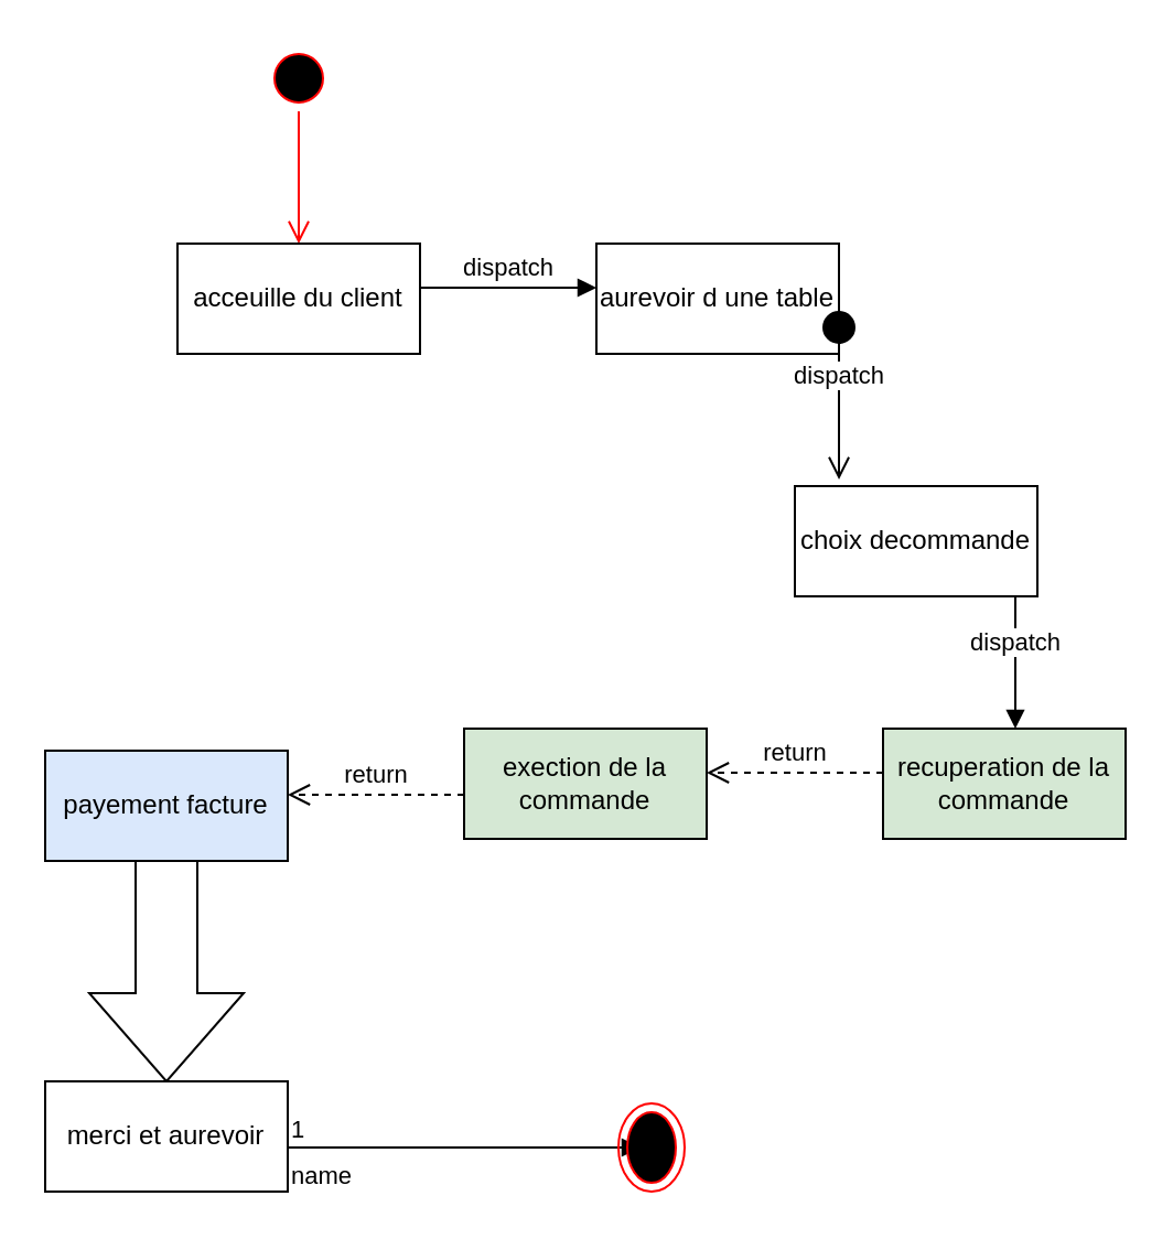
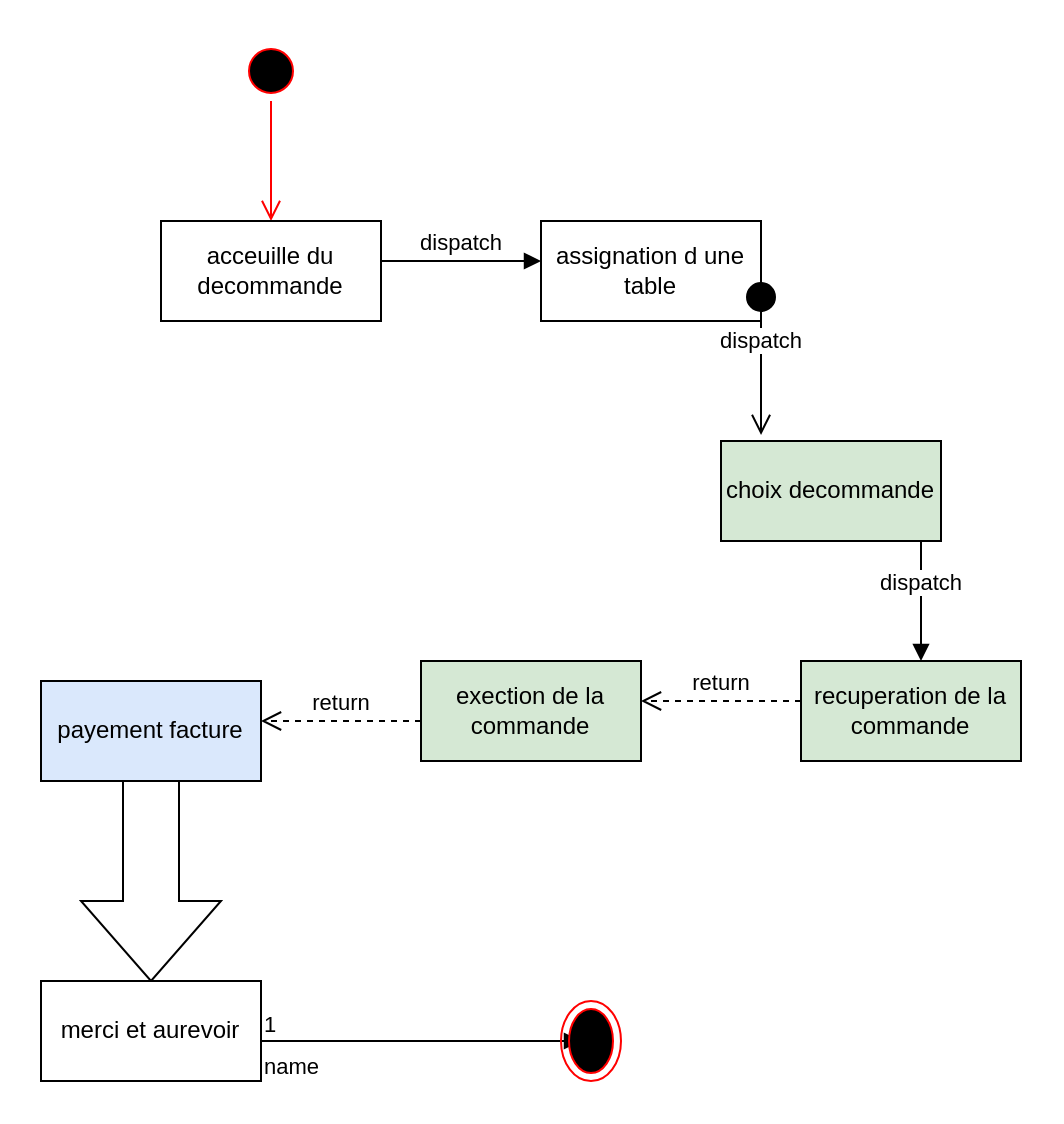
  <mxCell id="0" />
  <mxCell id="1" parent="0" />
  <mxCell id="2" value="" style="ellipse;html=1;shape=startState;fillColor=#000000;strokeColor=#ff0000;" vertex="1" parent="1"><mxGeometry x="120" y="20" width="30" height="30" as="geometry" /></mxCell>
  <mxCell id="3" value="" style="edgeStyle=orthogonalEdgeStyle;html=1;verticalAlign=bottom;endArrow=open;endSize=8;strokeColor=#ff0000;rounded=0;" edge="1" source="2" parent="1"><mxGeometry relative="1" as="geometry"><mxPoint x="135" y="110" as="targetPoint" /></mxGeometry></mxCell>
- <mxCell id="4" value="acceuille du client" style="html=1;whiteSpace=wrap;" vertex="1" parent="1"><mxGeometry x="80" y="110" width="110" height="50" as="geometry" /></mxCell>
+ <mxCell id="4" value="acceuille du decommande" style="html=1;whiteSpace=wrap;" vertex="1" parent="1"><mxGeometry x="80" y="110" width="110" height="50" as="geometry" /></mxCell>
  <mxCell id="5" value="dispatch" style="html=1;verticalAlign=bottom;endArrow=block;curved=0;rounded=0;" edge="1" parent="1"><mxGeometry width="80" relative="1" as="geometry"><mxPoint x="190" y="130" as="sourcePoint" /><mxPoint x="270" y="130" as="targetPoint" /></mxGeometry></mxCell>
- <mxCell id="6" value="aurevoir d une table" style="html=1;whiteSpace=wrap;" vertex="1" parent="1"><mxGeometry x="270" y="110" width="110" height="50" as="geometry" /></mxCell>
+ <mxCell id="6" value="assignation d une table" style="html=1;whiteSpace=wrap;" vertex="1" parent="1"><mxGeometry x="270" y="110" width="110" height="50" as="geometry" /></mxCell>
  <mxCell id="7" value="dispatch" style="html=1;verticalAlign=bottom;startArrow=circle;startFill=1;endArrow=open;startSize=6;endSize=8;curved=0;rounded=0;entryX=0.182;entryY=-0.06;entryDx=0;entryDy=0;entryPerimeter=0;" edge="1" parent="1" target="8"><mxGeometry width="80" relative="1" as="geometry"><mxPoint x="380" y="140" as="sourcePoint" /><mxPoint x="430" y="220" as="targetPoint" /></mxGeometry></mxCell>
- <mxCell id="8" value="choix decommande" style="html=1;whiteSpace=wrap;" vertex="1" parent="1"><mxGeometry x="360" y="220" width="110" height="50" as="geometry" /></mxCell>
+ <mxCell id="8" value="choix decommande" style="html=1;whiteSpace=wrap;fillColor=#d5e8d4;" vertex="1" parent="1"><mxGeometry x="360" y="220" width="110" height="50" as="geometry" /></mxCell>
  <mxCell id="9" value="dispatch" style="html=1;verticalAlign=bottom;endArrow=block;curved=0;rounded=0;" edge="1" parent="1"><mxGeometry width="80" relative="1" as="geometry"><mxPoint x="460" y="270" as="sourcePoint" /><mxPoint x="460" y="330" as="targetPoint" /></mxGeometry></mxCell>
  <mxCell id="10" value="recuperation de la commande" style="html=1;whiteSpace=wrap;fillColor=#d5e8d4;" vertex="1" parent="1"><mxGeometry x="400" y="330" width="110" height="50" as="geometry" /></mxCell>
  <mxCell id="11" value="return" style="html=1;verticalAlign=bottom;endArrow=open;dashed=1;endSize=8;curved=0;rounded=0;" edge="1" parent="1"><mxGeometry relative="1" as="geometry"><mxPoint x="400" y="350" as="sourcePoint" /><mxPoint x="320" y="350" as="targetPoint" /></mxGeometry></mxCell>
  <mxCell id="12" value="exection de la commande" style="html=1;whiteSpace=wrap;fillColor=#d5e8d4;" vertex="1" parent="1"><mxGeometry x="210" y="330" width="110" height="50" as="geometry" /></mxCell>
  <mxCell id="13" value="return" style="html=1;verticalAlign=bottom;endArrow=open;dashed=1;endSize=8;curved=0;rounded=0;" edge="1" parent="1"><mxGeometry relative="1" as="geometry"><mxPoint x="210" y="360" as="sourcePoint" /><mxPoint x="130" y="360" as="targetPoint" /></mxGeometry></mxCell>
  <mxCell id="14" value="payement facture" style="html=1;whiteSpace=wrap;fillColor=#dae8fc;" vertex="1" parent="1"><mxGeometry y="340" width="110" height="50" as="geometry" x="20" /></mxCell>
  <mxCell id="15" value="" style="html=1;shadow=0;dashed=0;align=center;verticalAlign=middle;shape=mxgraph.arrows2.arrow;dy=0.6;dx=40;direction=south;notch=0;" vertex="1" parent="1"><mxGeometry x="40" y="390" width="70" height="100" as="geometry" /></mxCell>
  <mxCell id="16" value="merci et aurevoir" style="html=1;whiteSpace=wrap;" vertex="1" parent="1"><mxGeometry y="490" width="110" height="50" as="geometry" x="20" /></mxCell>
  <mxCell id="17" value="name" style="endArrow=block;endFill=1;html=1;edgeStyle=orthogonalEdgeStyle;align=left;verticalAlign=top;rounded=0;" edge="1" parent="1"><mxGeometry x="-1" relative="1" as="geometry"><mxPoint x="130" y="520" as="sourcePoint" /><mxPoint x="290" y="520" as="targetPoint" /></mxGeometry></mxCell>
  <mxCell id="18" value="1" style="edgeLabel;resizable=0;html=1;align=left;verticalAlign=bottom;" connectable="0" vertex="1" parent="17"><mxGeometry x="-1" relative="1" as="geometry" /></mxCell>
  <mxCell id="19" value="" style="ellipse;html=1;shape=endState;fillColor=#000000;strokeColor=#ff0000;" vertex="1" parent="1"><mxGeometry x="280" y="500" width="30" height="40" as="geometry" /></mxCell>
